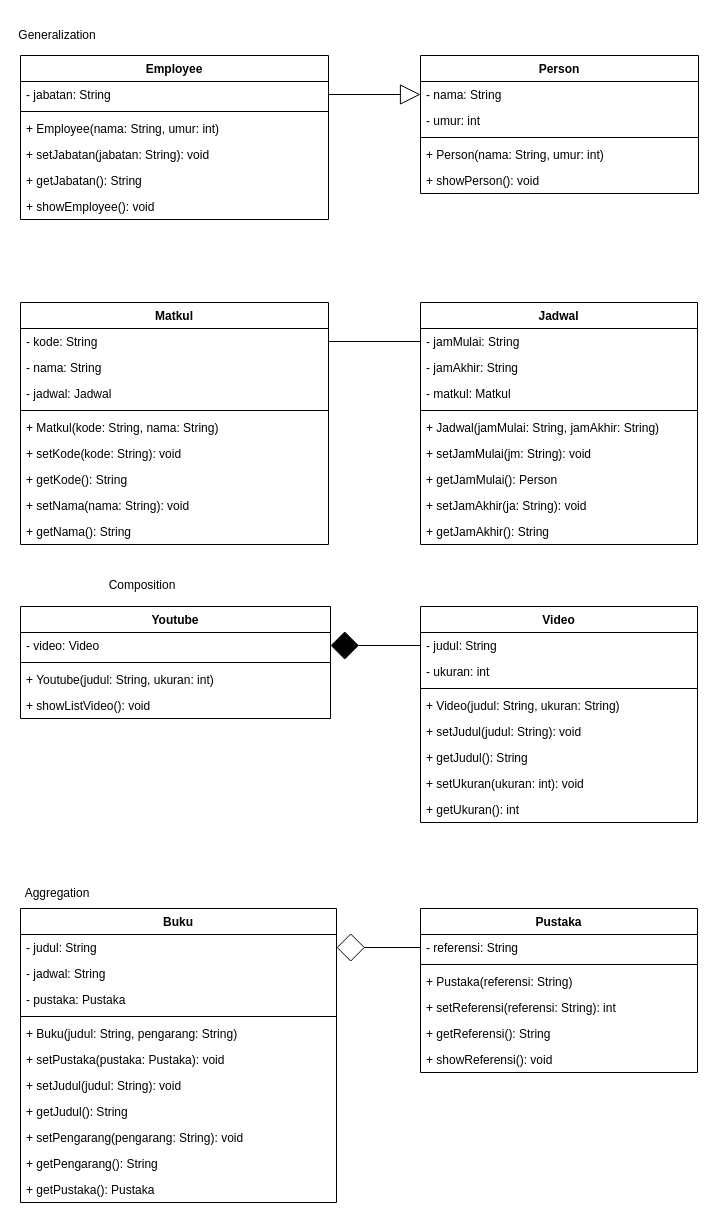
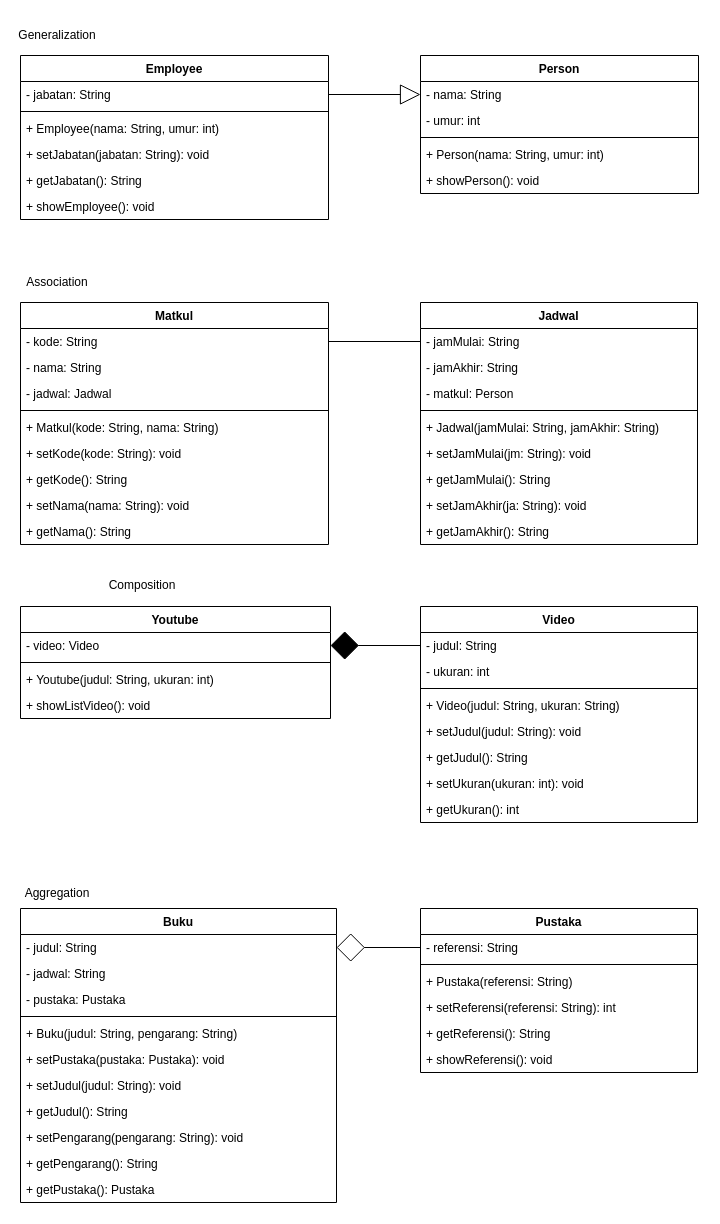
  <mxCell id="0" />
  <mxCell id="1" parent="0" />
  <mxCell id="2" value="Generalization" style="text;html=1;strokeColor=none;fillColor=none;align=center;verticalAlign=middle;whiteSpace=wrap;rounded=0;" parent="1" vertex="1"><mxGeometry x="27" y="20" width="60" height="30" as="geometry" /></mxCell>
  <mxCell id="3" value="Employee" style="swimlane;fontStyle=1;align=center;verticalAlign=top;childLayout=stackLayout;horizontal=1;startSize=26;horizontalStack=0;resizeParent=1;resizeParentMax=0;resizeLast=0;collapsible=1;marginBottom=0;" parent="1" vertex="1"><mxGeometry x="20" y="55" width="308" height="164" as="geometry" /></mxCell>
  <mxCell id="4" value="- jabatan: String" style="text;strokeColor=none;fillColor=none;align=left;verticalAlign=top;spacingLeft=4;spacingRight=4;overflow=hidden;rotatable=0;points=[[0,0.5],[1,0.5]];portConstraint=eastwest;" parent="3" vertex="1"><mxGeometry y="26" width="308" height="26" as="geometry" /></mxCell>
  <mxCell id="5" value="" style="line;strokeWidth=1;fillColor=none;align=left;verticalAlign=middle;spacingTop=-1;spacingLeft=3;spacingRight=3;rotatable=0;labelPosition=right;points=[];portConstraint=eastwest;" parent="3" vertex="1"><mxGeometry y="52" width="308" height="8" as="geometry" /></mxCell>
  <mxCell id="6" value="+ Employee(nama: String, umur: int)" style="text;strokeColor=none;fillColor=none;align=left;verticalAlign=top;spacingLeft=4;spacingRight=4;overflow=hidden;rotatable=0;points=[[0,0.5],[1,0.5]];portConstraint=eastwest;" parent="3" vertex="1"><mxGeometry y="60" width="308" height="26" as="geometry" /></mxCell>
  <mxCell id="7" value="+ setJabatan(jabatan: String): void" style="text;strokeColor=none;fillColor=none;align=left;verticalAlign=top;spacingLeft=4;spacingRight=4;overflow=hidden;rotatable=0;points=[[0,0.5],[1,0.5]];portConstraint=eastwest;" parent="3" vertex="1"><mxGeometry y="86" width="308" height="26" as="geometry" /></mxCell>
  <mxCell id="8" value="+ getJabatan(): String" style="text;strokeColor=none;fillColor=none;align=left;verticalAlign=top;spacingLeft=4;spacingRight=4;overflow=hidden;rotatable=0;points=[[0,0.5],[1,0.5]];portConstraint=eastwest;" parent="3" vertex="1"><mxGeometry y="112" width="308" height="26" as="geometry" /></mxCell>
  <mxCell id="9" value="+ showEmployee(): void" style="text;strokeColor=none;fillColor=none;align=left;verticalAlign=top;spacingLeft=4;spacingRight=4;overflow=hidden;rotatable=0;points=[[0,0.5],[1,0.5]];portConstraint=eastwest;" parent="3" vertex="1"><mxGeometry y="138" width="308" height="26" as="geometry" /></mxCell>
  <mxCell id="10" value="Person" style="swimlane;fontStyle=1;align=center;verticalAlign=top;childLayout=stackLayout;horizontal=1;startSize=26;horizontalStack=0;resizeParent=1;resizeParentMax=0;resizeLast=0;collapsible=1;marginBottom=0;" parent="1" vertex="1"><mxGeometry x="420" y="55" width="278" height="138" as="geometry" /></mxCell>
  <mxCell id="11" value="- nama: String" style="text;strokeColor=none;fillColor=none;align=left;verticalAlign=top;spacingLeft=4;spacingRight=4;overflow=hidden;rotatable=0;points=[[0,0.5],[1,0.5]];portConstraint=eastwest;" parent="10" vertex="1"><mxGeometry y="26" width="278" height="26" as="geometry" /></mxCell>
  <mxCell id="12" value="- umur: int" style="text;strokeColor=none;fillColor=none;align=left;verticalAlign=top;spacingLeft=4;spacingRight=4;overflow=hidden;rotatable=0;points=[[0,0.5],[1,0.5]];portConstraint=eastwest;" parent="10" vertex="1"><mxGeometry y="52" width="278" height="26" as="geometry" /></mxCell>
  <mxCell id="13" value="" style="line;strokeWidth=1;fillColor=none;align=left;verticalAlign=middle;spacingTop=-1;spacingLeft=3;spacingRight=3;rotatable=0;labelPosition=right;points=[];portConstraint=eastwest;" parent="10" vertex="1"><mxGeometry y="78" width="278" height="8" as="geometry" /></mxCell>
  <mxCell id="14" value="+ Person(nama: String, umur: int)" style="text;strokeColor=none;fillColor=none;align=left;verticalAlign=top;spacingLeft=4;spacingRight=4;overflow=hidden;rotatable=0;points=[[0,0.5],[1,0.5]];portConstraint=eastwest;" parent="10" vertex="1"><mxGeometry y="86" width="278" height="26" as="geometry" /></mxCell>
  <mxCell id="15" value="+ showPerson(): void" style="text;strokeColor=none;fillColor=none;align=left;verticalAlign=top;spacingLeft=4;spacingRight=4;overflow=hidden;rotatable=0;points=[[0,0.5],[1,0.5]];portConstraint=eastwest;" parent="10" vertex="1"><mxGeometry y="112" width="278" height="26" as="geometry" /></mxCell>
  <mxCell id="16" style="edgeStyle=orthogonalEdgeStyle;rounded=0;orthogonalLoop=1;jettySize=auto;html=1;entryX=0;entryY=0.5;entryDx=0;entryDy=0;endArrow=block;endFill=0;startSize=18;endSize=18;startArrow=none;startFill=0;" parent="1" source="4" target="11" edge="1"><mxGeometry relative="1" as="geometry" /></mxCell>
+ <mxCell id="17" value="Association" style="text;html=1;strokeColor=none;fillColor=none;align=center;verticalAlign=middle;whiteSpace=wrap;rounded=0;" parent="1" vertex="1"><mxGeometry x="27" y="267" width="60" height="30" as="geometry" /></mxCell>
  <mxCell id="18" value="Matkul" style="swimlane;fontStyle=1;align=center;verticalAlign=top;childLayout=stackLayout;horizontal=1;startSize=26;horizontalStack=0;resizeParent=1;resizeParentMax=0;resizeLast=0;collapsible=1;marginBottom=0;" parent="1" vertex="1"><mxGeometry x="20" y="302" width="308" height="242" as="geometry" /></mxCell>
  <mxCell id="19" value="- kode: String" style="text;strokeColor=none;fillColor=none;align=left;verticalAlign=top;spacingLeft=4;spacingRight=4;overflow=hidden;rotatable=0;points=[[0,0.5],[1,0.5]];portConstraint=eastwest;" parent="18" vertex="1"><mxGeometry y="26" width="308" height="26" as="geometry" /></mxCell>
  <mxCell id="20" value="- nama: String" style="text;strokeColor=none;fillColor=none;align=left;verticalAlign=top;spacingLeft=4;spacingRight=4;overflow=hidden;rotatable=0;points=[[0,0.5],[1,0.5]];portConstraint=eastwest;" parent="18" vertex="1"><mxGeometry y="52" width="308" height="26" as="geometry" /></mxCell>
  <mxCell id="21" value="- jadwal: Jadwal" style="text;strokeColor=none;fillColor=none;align=left;verticalAlign=top;spacingLeft=4;spacingRight=4;overflow=hidden;rotatable=0;points=[[0,0.5],[1,0.5]];portConstraint=eastwest;" vertex="1" parent="18"><mxGeometry y="78" width="308" height="26" as="geometry" /></mxCell>
  <mxCell id="22" value="" style="line;strokeWidth=1;fillColor=none;align=left;verticalAlign=middle;spacingTop=-1;spacingLeft=3;spacingRight=3;rotatable=0;labelPosition=right;points=[];portConstraint=eastwest;" parent="18" vertex="1"><mxGeometry y="104" width="308" height="8" as="geometry" /></mxCell>
  <mxCell id="23" value="+ Matkul(kode: String, nama: String)" style="text;strokeColor=none;fillColor=none;align=left;verticalAlign=top;spacingLeft=4;spacingRight=4;overflow=hidden;rotatable=0;points=[[0,0.5],[1,0.5]];portConstraint=eastwest;" vertex="1" parent="18"><mxGeometry y="112" width="308" height="26" as="geometry" /></mxCell>
  <mxCell id="24" value="+ setKode(kode: String): void" style="text;strokeColor=none;fillColor=none;align=left;verticalAlign=top;spacingLeft=4;spacingRight=4;overflow=hidden;rotatable=0;points=[[0,0.5],[1,0.5]];portConstraint=eastwest;" parent="18" vertex="1"><mxGeometry y="138" width="308" height="26" as="geometry" /></mxCell>
  <mxCell id="25" value="+ getKode(): String" style="text;strokeColor=none;fillColor=none;align=left;verticalAlign=top;spacingLeft=4;spacingRight=4;overflow=hidden;rotatable=0;points=[[0,0.5],[1,0.5]];portConstraint=eastwest;" vertex="1" parent="18"><mxGeometry y="164" width="308" height="26" as="geometry" /></mxCell>
  <mxCell id="26" value="+ setNama(nama: String): void" style="text;strokeColor=none;fillColor=none;align=left;verticalAlign=top;spacingLeft=4;spacingRight=4;overflow=hidden;rotatable=0;points=[[0,0.5],[1,0.5]];portConstraint=eastwest;" vertex="1" parent="18"><mxGeometry y="190" width="308" height="26" as="geometry" /></mxCell>
  <mxCell id="27" value="+ getNama(): String" style="text;strokeColor=none;fillColor=none;align=left;verticalAlign=top;spacingLeft=4;spacingRight=4;overflow=hidden;rotatable=0;points=[[0,0.5],[1,0.5]];portConstraint=eastwest;" vertex="1" parent="18"><mxGeometry y="216" width="308" height="26" as="geometry" /></mxCell>
  <mxCell id="28" value="Jadwal" style="swimlane;fontStyle=1;align=center;verticalAlign=top;childLayout=stackLayout;horizontal=1;startSize=26;horizontalStack=0;resizeParent=1;resizeParentMax=0;resizeLast=0;collapsible=1;marginBottom=0;" parent="1" vertex="1"><mxGeometry x="420" y="302" width="277" height="242" as="geometry" /></mxCell>
  <mxCell id="29" value="- jamMulai: String" style="text;strokeColor=none;fillColor=none;align=left;verticalAlign=top;spacingLeft=4;spacingRight=4;overflow=hidden;rotatable=0;points=[[0,0.5],[1,0.5]];portConstraint=eastwest;" parent="28" vertex="1"><mxGeometry y="26" width="277" height="26" as="geometry" /></mxCell>
  <mxCell id="30" value="- jamAkhir: String" style="text;strokeColor=none;fillColor=none;align=left;verticalAlign=top;spacingLeft=4;spacingRight=4;overflow=hidden;rotatable=0;points=[[0,0.5],[1,0.5]];portConstraint=eastwest;" vertex="1" parent="28"><mxGeometry y="52" width="277" height="26" as="geometry" /></mxCell>
- <mxCell id="31" value="- matkul: Matkul" style="text;strokeColor=none;fillColor=none;align=left;verticalAlign=top;spacingLeft=4;spacingRight=4;overflow=hidden;rotatable=0;points=[[0,0.5],[1,0.5]];portConstraint=eastwest;" vertex="1" parent="28"><mxGeometry y="78" width="277" height="26" as="geometry" /></mxCell>
+ <mxCell id="31" value="- matkul: Person" style="text;strokeColor=none;fillColor=none;align=left;verticalAlign=top;spacingLeft=4;spacingRight=4;overflow=hidden;rotatable=0;points=[[0,0.5],[1,0.5]];portConstraint=eastwest;" vertex="1" parent="28"><mxGeometry y="78" width="277" height="26" as="geometry" /></mxCell>
  <mxCell id="32" value="" style="line;strokeWidth=1;fillColor=none;align=left;verticalAlign=middle;spacingTop=-1;spacingLeft=3;spacingRight=3;rotatable=0;labelPosition=right;points=[];portConstraint=eastwest;" parent="28" vertex="1"><mxGeometry y="104" width="277" height="8" as="geometry" /></mxCell>
  <mxCell id="33" value="+ Jadwal(jamMulai: String, jamAkhir: String)" style="text;strokeColor=none;fillColor=none;align=left;verticalAlign=top;spacingLeft=4;spacingRight=4;overflow=hidden;rotatable=0;points=[[0,0.5],[1,0.5]];portConstraint=eastwest;" vertex="1" parent="28"><mxGeometry y="112" width="277" height="26" as="geometry" /></mxCell>
  <mxCell id="34" value="+ setJamMulai(jm: String): void " style="text;strokeColor=none;fillColor=none;align=left;verticalAlign=top;spacingLeft=4;spacingRight=4;overflow=hidden;rotatable=0;points=[[0,0.5],[1,0.5]];portConstraint=eastwest;" parent="28" vertex="1"><mxGeometry y="138" width="277" height="26" as="geometry" /></mxCell>
- <mxCell id="35" value="+ getJamMulai(): Person " style="text;strokeColor=none;fillColor=none;align=left;verticalAlign=top;spacingLeft=4;spacingRight=4;overflow=hidden;rotatable=0;points=[[0,0.5],[1,0.5]];portConstraint=eastwest;" vertex="1" parent="28"><mxGeometry y="164" width="277" height="26" as="geometry" /></mxCell>
+ <mxCell id="35" value="+ getJamMulai(): String " style="text;strokeColor=none;fillColor=none;align=left;verticalAlign=top;spacingLeft=4;spacingRight=4;overflow=hidden;rotatable=0;points=[[0,0.5],[1,0.5]];portConstraint=eastwest;" vertex="1" parent="28"><mxGeometry y="164" width="277" height="26" as="geometry" /></mxCell>
  <mxCell id="36" value="+ setJamAkhir(ja: String): void " style="text;strokeColor=none;fillColor=none;align=left;verticalAlign=top;spacingLeft=4;spacingRight=4;overflow=hidden;rotatable=0;points=[[0,0.5],[1,0.5]];portConstraint=eastwest;" vertex="1" parent="28"><mxGeometry y="190" width="277" height="26" as="geometry" /></mxCell>
  <mxCell id="37" value="+ getJamAkhir(): String " style="text;strokeColor=none;fillColor=none;align=left;verticalAlign=top;spacingLeft=4;spacingRight=4;overflow=hidden;rotatable=0;points=[[0,0.5],[1,0.5]];portConstraint=eastwest;" vertex="1" parent="28"><mxGeometry y="216" width="277" height="26" as="geometry" /></mxCell>
  <mxCell id="38" style="edgeStyle=orthogonalEdgeStyle;rounded=0;orthogonalLoop=1;jettySize=auto;html=1;startArrow=none;startFill=0;endArrow=none;endFill=0;startSize=18;endSize=18;" parent="1" source="29" edge="1"><mxGeometry relative="1" as="geometry"><mxPoint x="328" y="341" as="targetPoint" /></mxGeometry></mxCell>
  <mxCell id="39" value="Composition" style="text;html=1;strokeColor=none;fillColor=none;align=center;verticalAlign=middle;whiteSpace=wrap;rounded=0;" vertex="1" parent="1"><mxGeometry x="112" y="570" width="60" height="30" as="geometry" /></mxCell>
  <mxCell id="40" value="Youtube" style="swimlane;fontStyle=1;align=center;verticalAlign=top;childLayout=stackLayout;horizontal=1;startSize=26;horizontalStack=0;resizeParent=1;resizeParentMax=0;resizeLast=0;collapsible=1;marginBottom=0;" vertex="1" parent="1"><mxGeometry x="20" y="606" width="310" height="112" as="geometry" /></mxCell>
  <mxCell id="41" value="- video: Video" style="text;strokeColor=none;fillColor=none;align=left;verticalAlign=top;spacingLeft=4;spacingRight=4;overflow=hidden;rotatable=0;points=[[0,0.5],[1,0.5]];portConstraint=eastwest;" vertex="1" parent="40"><mxGeometry y="26" width="310" height="26" as="geometry" /></mxCell>
  <mxCell id="42" value="" style="line;strokeWidth=1;fillColor=none;align=left;verticalAlign=middle;spacingTop=-1;spacingLeft=3;spacingRight=3;rotatable=0;labelPosition=right;points=[];portConstraint=eastwest;" vertex="1" parent="40"><mxGeometry y="52" width="310" height="8" as="geometry" /></mxCell>
  <mxCell id="43" value="+ Youtube(judul: String, ukuran: int)" style="text;strokeColor=none;fillColor=none;align=left;verticalAlign=top;spacingLeft=4;spacingRight=4;overflow=hidden;rotatable=0;points=[[0,0.5],[1,0.5]];portConstraint=eastwest;" vertex="1" parent="40"><mxGeometry y="60" width="310" height="26" as="geometry" /></mxCell>
  <mxCell id="44" value="+ showListVideo(): void" style="text;strokeColor=none;fillColor=none;align=left;verticalAlign=top;spacingLeft=4;spacingRight=4;overflow=hidden;rotatable=0;points=[[0,0.5],[1,0.5]];portConstraint=eastwest;" vertex="1" parent="40"><mxGeometry y="86" width="310" height="26" as="geometry" /></mxCell>
  <mxCell id="45" value="Video" style="swimlane;fontStyle=1;align=center;verticalAlign=top;childLayout=stackLayout;horizontal=1;startSize=26;horizontalStack=0;resizeParent=1;resizeParentMax=0;resizeLast=0;collapsible=1;marginBottom=0;" vertex="1" parent="1"><mxGeometry x="420" y="606" width="277" height="216" as="geometry" /></mxCell>
  <mxCell id="46" value="- judul: String" style="text;strokeColor=none;fillColor=none;align=left;verticalAlign=top;spacingLeft=4;spacingRight=4;overflow=hidden;rotatable=0;points=[[0,0.5],[1,0.5]];portConstraint=eastwest;" vertex="1" parent="45"><mxGeometry y="26" width="277" height="26" as="geometry" /></mxCell>
  <mxCell id="47" value="- ukuran: int" style="text;strokeColor=none;fillColor=none;align=left;verticalAlign=top;spacingLeft=4;spacingRight=4;overflow=hidden;rotatable=0;points=[[0,0.5],[1,0.5]];portConstraint=eastwest;" vertex="1" parent="45"><mxGeometry y="52" width="277" height="26" as="geometry" /></mxCell>
  <mxCell id="48" value="" style="line;strokeWidth=1;fillColor=none;align=left;verticalAlign=middle;spacingTop=-1;spacingLeft=3;spacingRight=3;rotatable=0;labelPosition=right;points=[];portConstraint=eastwest;" vertex="1" parent="45"><mxGeometry y="78" width="277" height="8" as="geometry" /></mxCell>
  <mxCell id="49" value="+ Video(judul: String, ukuran: String)" style="text;strokeColor=none;fillColor=none;align=left;verticalAlign=top;spacingLeft=4;spacingRight=4;overflow=hidden;rotatable=0;points=[[0,0.5],[1,0.5]];portConstraint=eastwest;" vertex="1" parent="45"><mxGeometry y="86" width="277" height="26" as="geometry" /></mxCell>
  <mxCell id="50" value="+ setJudul(judul: String): void" style="text;strokeColor=none;fillColor=none;align=left;verticalAlign=top;spacingLeft=4;spacingRight=4;overflow=hidden;rotatable=0;points=[[0,0.5],[1,0.5]];portConstraint=eastwest;" vertex="1" parent="45"><mxGeometry y="112" width="277" height="26" as="geometry" /></mxCell>
  <mxCell id="51" value="+ getJudul(): String" style="text;strokeColor=none;fillColor=none;align=left;verticalAlign=top;spacingLeft=4;spacingRight=4;overflow=hidden;rotatable=0;points=[[0,0.5],[1,0.5]];portConstraint=eastwest;" vertex="1" parent="45"><mxGeometry y="138" width="277" height="26" as="geometry" /></mxCell>
  <mxCell id="52" value="+ setUkuran(ukuran: int): void" style="text;strokeColor=none;fillColor=none;align=left;verticalAlign=top;spacingLeft=4;spacingRight=4;overflow=hidden;rotatable=0;points=[[0,0.5],[1,0.5]];portConstraint=eastwest;" vertex="1" parent="45"><mxGeometry y="164" width="277" height="26" as="geometry" /></mxCell>
  <mxCell id="53" value="+ getUkuran(): int" style="text;strokeColor=none;fillColor=none;align=left;verticalAlign=top;spacingLeft=4;spacingRight=4;overflow=hidden;rotatable=0;points=[[0,0.5],[1,0.5]];portConstraint=eastwest;" vertex="1" parent="45"><mxGeometry y="190" width="277" height="26" as="geometry" /></mxCell>
  <mxCell id="54" style="edgeStyle=orthogonalEdgeStyle;rounded=0;orthogonalLoop=1;jettySize=auto;html=1;entryX=1;entryY=0.5;entryDx=0;entryDy=0;endArrow=diamond;endFill=1;endSize=26;" edge="1" parent="1" source="46" target="41"><mxGeometry relative="1" as="geometry" /></mxCell>
  <mxCell id="55" value="Aggregation" style="text;html=1;strokeColor=none;fillColor=none;align=center;verticalAlign=middle;whiteSpace=wrap;rounded=0;" vertex="1" parent="1"><mxGeometry x="27" y="878" width="60" height="30" as="geometry" /></mxCell>
  <mxCell id="56" value="Buku" style="swimlane;fontStyle=1;align=center;verticalAlign=top;childLayout=stackLayout;horizontal=1;startSize=26;horizontalStack=0;resizeParent=1;resizeParentMax=0;resizeLast=0;collapsible=1;marginBottom=0;" vertex="1" parent="1"><mxGeometry x="20" y="908" width="316" height="294" as="geometry" /></mxCell>
  <mxCell id="57" value="- judul: String" style="text;strokeColor=none;fillColor=none;align=left;verticalAlign=top;spacingLeft=4;spacingRight=4;overflow=hidden;rotatable=0;points=[[0,0.5],[1,0.5]];portConstraint=eastwest;" vertex="1" parent="56"><mxGeometry y="26" width="316" height="26" as="geometry" /></mxCell>
  <mxCell id="58" value="- jadwal: String" style="text;strokeColor=none;fillColor=none;align=left;verticalAlign=top;spacingLeft=4;spacingRight=4;overflow=hidden;rotatable=0;points=[[0,0.5],[1,0.5]];portConstraint=eastwest;" vertex="1" parent="56"><mxGeometry y="52" width="316" height="26" as="geometry" /></mxCell>
  <mxCell id="59" value="- pustaka: Pustaka" style="text;strokeColor=none;fillColor=none;align=left;verticalAlign=top;spacingLeft=4;spacingRight=4;overflow=hidden;rotatable=0;points=[[0,0.5],[1,0.5]];portConstraint=eastwest;" vertex="1" parent="56"><mxGeometry y="78" width="316" height="26" as="geometry" /></mxCell>
  <mxCell id="60" value="" style="line;strokeWidth=1;fillColor=none;align=left;verticalAlign=middle;spacingTop=-1;spacingLeft=3;spacingRight=3;rotatable=0;labelPosition=right;points=[];portConstraint=eastwest;" vertex="1" parent="56"><mxGeometry y="104" width="316" height="8" as="geometry" /></mxCell>
  <mxCell id="61" value="+ Buku(judul: String, pengarang: String)" style="text;strokeColor=none;fillColor=none;align=left;verticalAlign=top;spacingLeft=4;spacingRight=4;overflow=hidden;rotatable=0;points=[[0,0.5],[1,0.5]];portConstraint=eastwest;" vertex="1" parent="56"><mxGeometry y="112" width="316" height="26" as="geometry" /></mxCell>
  <mxCell id="62" value="+ setPustaka(pustaka: Pustaka): void" style="text;strokeColor=none;fillColor=none;align=left;verticalAlign=top;spacingLeft=4;spacingRight=4;overflow=hidden;rotatable=0;points=[[0,0.5],[1,0.5]];portConstraint=eastwest;" vertex="1" parent="56"><mxGeometry y="138" width="316" height="26" as="geometry" /></mxCell>
  <mxCell id="63" value="+ setJudul(judul: String): void" style="text;strokeColor=none;fillColor=none;align=left;verticalAlign=top;spacingLeft=4;spacingRight=4;overflow=hidden;rotatable=0;points=[[0,0.5],[1,0.5]];portConstraint=eastwest;" vertex="1" parent="56"><mxGeometry y="164" width="316" height="26" as="geometry" /></mxCell>
  <mxCell id="64" value="+ getJudul(): String" style="text;strokeColor=none;fillColor=none;align=left;verticalAlign=top;spacingLeft=4;spacingRight=4;overflow=hidden;rotatable=0;points=[[0,0.5],[1,0.5]];portConstraint=eastwest;" vertex="1" parent="56"><mxGeometry y="190" width="316" height="26" as="geometry" /></mxCell>
  <mxCell id="65" value="+ setPengarang(pengarang: String): void" style="text;strokeColor=none;fillColor=none;align=left;verticalAlign=top;spacingLeft=4;spacingRight=4;overflow=hidden;rotatable=0;points=[[0,0.5],[1,0.5]];portConstraint=eastwest;" vertex="1" parent="56"><mxGeometry y="216" width="316" height="26" as="geometry" /></mxCell>
  <mxCell id="66" value="+ getPengarang(): String" style="text;strokeColor=none;fillColor=none;align=left;verticalAlign=top;spacingLeft=4;spacingRight=4;overflow=hidden;rotatable=0;points=[[0,0.5],[1,0.5]];portConstraint=eastwest;" vertex="1" parent="56"><mxGeometry y="242" width="316" height="26" as="geometry" /></mxCell>
  <mxCell id="67" value="+ getPustaka(): Pustaka" style="text;strokeColor=none;fillColor=none;align=left;verticalAlign=top;spacingLeft=4;spacingRight=4;overflow=hidden;rotatable=0;points=[[0,0.5],[1,0.5]];portConstraint=eastwest;" vertex="1" parent="56"><mxGeometry y="268" width="316" height="26" as="geometry" /></mxCell>
  <mxCell id="68" value="Pustaka" style="swimlane;fontStyle=1;align=center;verticalAlign=top;childLayout=stackLayout;horizontal=1;startSize=26;horizontalStack=0;resizeParent=1;resizeParentMax=0;resizeLast=0;collapsible=1;marginBottom=0;" vertex="1" parent="1"><mxGeometry x="420" y="908" width="277" height="164" as="geometry" /></mxCell>
  <mxCell id="69" value="- referensi: String" style="text;strokeColor=none;fillColor=none;align=left;verticalAlign=top;spacingLeft=4;spacingRight=4;overflow=hidden;rotatable=0;points=[[0,0.5],[1,0.5]];portConstraint=eastwest;" vertex="1" parent="68"><mxGeometry y="26" width="277" height="26" as="geometry" /></mxCell>
  <mxCell id="70" value="" style="line;strokeWidth=1;fillColor=none;align=left;verticalAlign=middle;spacingTop=-1;spacingLeft=3;spacingRight=3;rotatable=0;labelPosition=right;points=[];portConstraint=eastwest;" vertex="1" parent="68"><mxGeometry y="52" width="277" height="8" as="geometry" /></mxCell>
  <mxCell id="71" value="+ Pustaka(referensi: String)" style="text;strokeColor=none;fillColor=none;align=left;verticalAlign=top;spacingLeft=4;spacingRight=4;overflow=hidden;rotatable=0;points=[[0,0.5],[1,0.5]];portConstraint=eastwest;" vertex="1" parent="68"><mxGeometry y="60" width="277" height="26" as="geometry" /></mxCell>
  <mxCell id="72" value="+ setReferensi(referensi: String): int" style="text;strokeColor=none;fillColor=none;align=left;verticalAlign=top;spacingLeft=4;spacingRight=4;overflow=hidden;rotatable=0;points=[[0,0.5],[1,0.5]];portConstraint=eastwest;" vertex="1" parent="68"><mxGeometry y="86" width="277" height="26" as="geometry" /></mxCell>
  <mxCell id="73" value="+ getReferensi(): String" style="text;strokeColor=none;fillColor=none;align=left;verticalAlign=top;spacingLeft=4;spacingRight=4;overflow=hidden;rotatable=0;points=[[0,0.5],[1,0.5]];portConstraint=eastwest;" vertex="1" parent="68"><mxGeometry y="112" width="277" height="26" as="geometry" /></mxCell>
  <mxCell id="74" value="+ showReferensi(): void" style="text;strokeColor=none;fillColor=none;align=left;verticalAlign=top;spacingLeft=4;spacingRight=4;overflow=hidden;rotatable=0;points=[[0,0.5],[1,0.5]];portConstraint=eastwest;" vertex="1" parent="68"><mxGeometry y="138" width="277" height="26" as="geometry" /></mxCell>
  <mxCell id="75" style="edgeStyle=orthogonalEdgeStyle;rounded=0;orthogonalLoop=1;jettySize=auto;html=1;endArrow=diamond;endFill=0;endSize=26;" edge="1" parent="1" source="69" target="57"><mxGeometry relative="1" as="geometry" /></mxCell>
